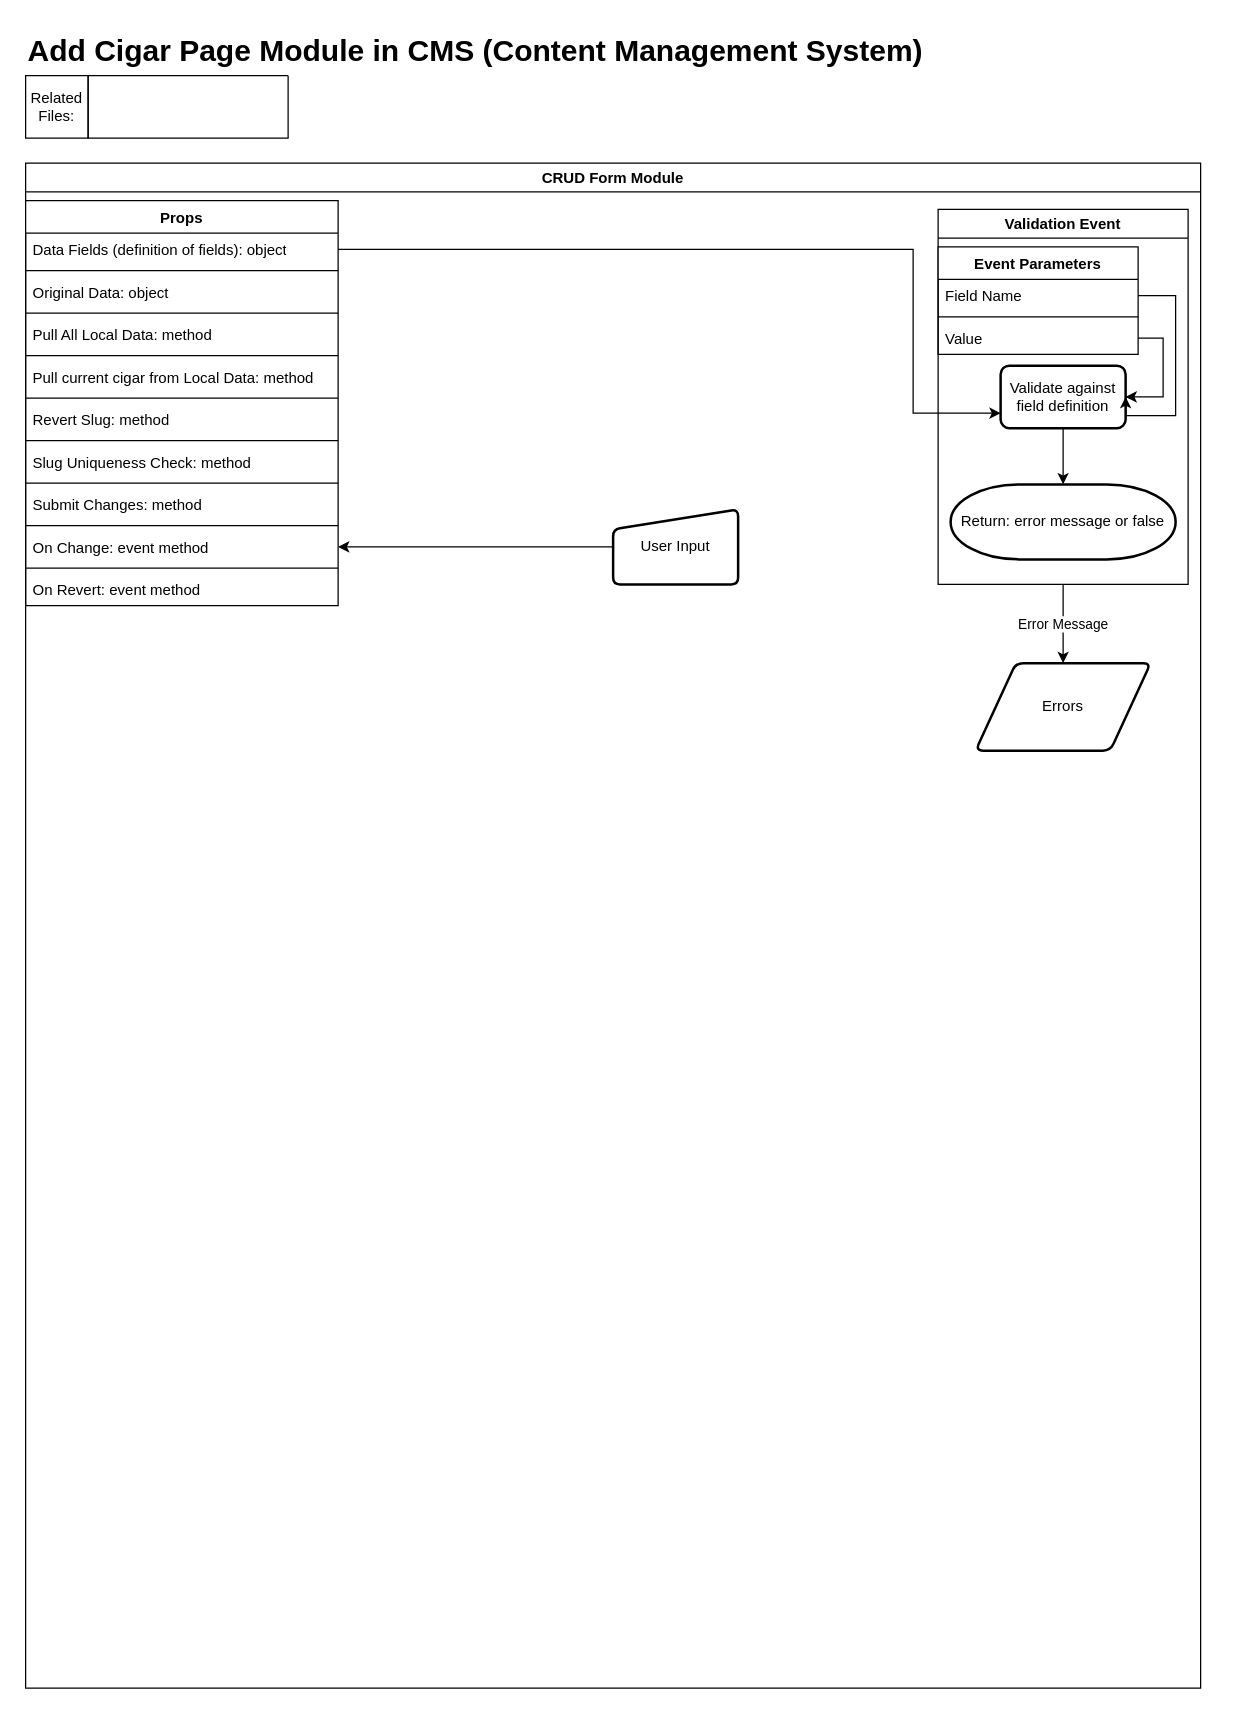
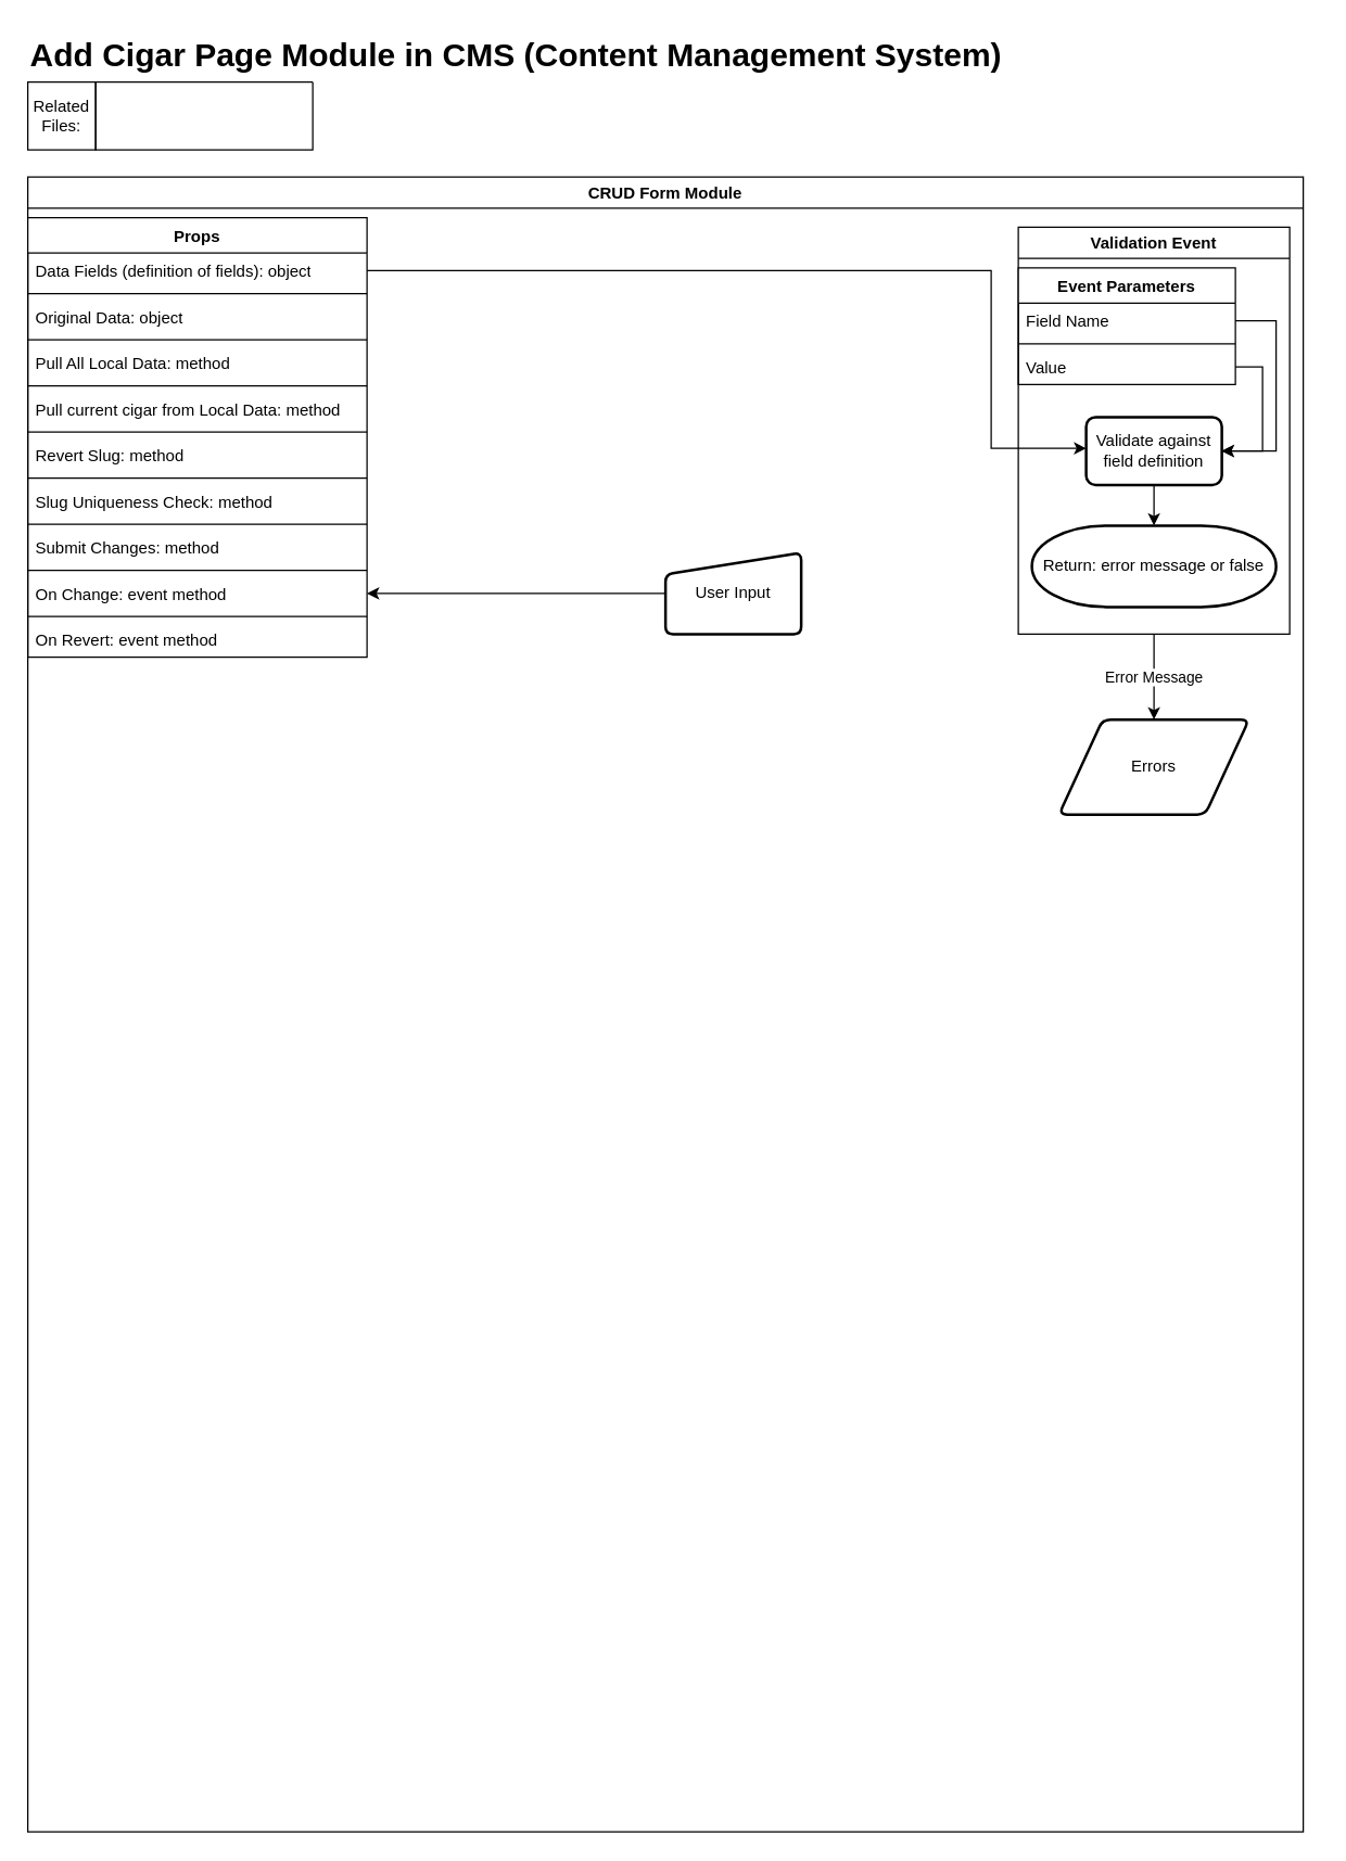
  <mxCell id="0" />
  <mxCell id="1" parent="0" />
  <mxCell id="2" value="&lt;h1 style=&quot;margin-top: 0px;&quot;&gt;Add Cigar Page Module in CMS (Content Management System)&lt;/h1&gt;" style="text;html=1;whiteSpace=wrap;overflow=hidden;rounded=0;" parent="1" vertex="1"><mxGeometry x="20" y="20" width="950" height="40" as="geometry" /></mxCell>
  <mxCell id="3" value="Related Files:" style="whiteSpace=wrap;html=1;aspect=fixed;" parent="1" vertex="1"><mxGeometry x="20" y="60" width="50" height="50" as="geometry" /></mxCell>
  <mxCell id="4" value="" style="swimlane;startSize=0;" parent="1" vertex="1"><mxGeometry x="70" y="60" width="160" height="50" as="geometry"><mxRectangle x="60" y="50" width="50" height="40" as="alternateBounds" /></mxGeometry></mxCell>
  <mxCell id="5" value="CRUD Form Module" style="swimlane;whiteSpace=wrap;html=1;" parent="1" vertex="1"><mxGeometry x="20" y="130" width="940" height="1220" as="geometry"><mxRectangle x="10" y="210" width="140" height="30" as="alternateBounds" /></mxGeometry></mxCell>
  <mxCell id="6" value="Props" style="swimlane;fontStyle=1;align=center;verticalAlign=top;childLayout=stackLayout;horizontal=1;startSize=26;horizontalStack=0;resizeParent=1;resizeParentMax=0;resizeLast=0;collapsible=1;marginBottom=0;whiteSpace=wrap;html=1;" parent="5" vertex="1"><mxGeometry y="30" width="250" height="324" as="geometry" /></mxCell>
  <mxCell id="7" value="Data Fields (definition of fields): object" style="text;strokeColor=none;fillColor=none;align=left;verticalAlign=top;spacingLeft=4;spacingRight=4;overflow=hidden;rotatable=0;points=[[0,0.5],[1,0.5]];portConstraint=eastwest;whiteSpace=wrap;html=1;" parent="6" vertex="1"><mxGeometry y="26" width="250" height="26" as="geometry" /></mxCell>
  <mxCell id="8" value="" style="line;strokeWidth=1;fillColor=none;align=left;verticalAlign=middle;spacingTop=-1;spacingLeft=3;spacingRight=3;rotatable=0;labelPosition=right;points=[];portConstraint=eastwest;strokeColor=inherit;" parent="6" vertex="1"><mxGeometry y="52" width="250" height="8" as="geometry" /></mxCell>
  <mxCell id="9" value="Original Data: object" style="text;strokeColor=none;fillColor=none;align=left;verticalAlign=top;spacingLeft=4;spacingRight=4;overflow=hidden;rotatable=0;points=[[0,0.5],[1,0.5]];portConstraint=eastwest;whiteSpace=wrap;html=1;" parent="6" vertex="1"><mxGeometry y="60" width="250" height="26" as="geometry" /></mxCell>
  <mxCell id="10" value="" style="line;strokeWidth=1;fillColor=none;align=left;verticalAlign=middle;spacingTop=-1;spacingLeft=3;spacingRight=3;rotatable=0;labelPosition=right;points=[];portConstraint=eastwest;strokeColor=inherit;" parent="6" vertex="1"><mxGeometry y="86" width="250" height="8" as="geometry" /></mxCell>
  <mxCell id="11" value="Pull All Local Data: method" style="text;strokeColor=none;fillColor=none;align=left;verticalAlign=top;spacingLeft=4;spacingRight=4;overflow=hidden;rotatable=0;points=[[0,0.5],[1,0.5]];portConstraint=eastwest;whiteSpace=wrap;html=1;" parent="6" vertex="1"><mxGeometry y="94" width="250" height="26" as="geometry" /></mxCell>
  <mxCell id="12" value="" style="line;strokeWidth=1;fillColor=none;align=left;verticalAlign=middle;spacingTop=-1;spacingLeft=3;spacingRight=3;rotatable=0;labelPosition=right;points=[];portConstraint=eastwest;strokeColor=inherit;" parent="6" vertex="1"><mxGeometry y="120" width="250" height="8" as="geometry" /></mxCell>
  <mxCell id="13" value="Pull current cigar from Local Data: method" style="text;strokeColor=none;fillColor=none;align=left;verticalAlign=top;spacingLeft=4;spacingRight=4;overflow=hidden;rotatable=0;points=[[0,0.5],[1,0.5]];portConstraint=eastwest;whiteSpace=wrap;html=1;" parent="6" vertex="1"><mxGeometry y="128" width="250" height="26" as="geometry" /></mxCell>
  <mxCell id="14" value="" style="line;strokeWidth=1;fillColor=none;align=left;verticalAlign=middle;spacingTop=-1;spacingLeft=3;spacingRight=3;rotatable=0;labelPosition=right;points=[];portConstraint=eastwest;strokeColor=inherit;" parent="6" vertex="1"><mxGeometry y="154" width="250" height="8" as="geometry" /></mxCell>
  <mxCell id="15" value="Revert Slug: method" style="text;strokeColor=none;fillColor=none;align=left;verticalAlign=top;spacingLeft=4;spacingRight=4;overflow=hidden;rotatable=0;points=[[0,0.5],[1,0.5]];portConstraint=eastwest;whiteSpace=wrap;html=1;" parent="6" vertex="1"><mxGeometry y="162" width="250" height="26" as="geometry" /></mxCell>
  <mxCell id="16" value="" style="line;strokeWidth=1;fillColor=none;align=left;verticalAlign=middle;spacingTop=-1;spacingLeft=3;spacingRight=3;rotatable=0;labelPosition=right;points=[];portConstraint=eastwest;strokeColor=inherit;" parent="6" vertex="1"><mxGeometry y="188" width="250" height="8" as="geometry" /></mxCell>
  <mxCell id="17" value="Slug Uniqueness Check: method" style="text;strokeColor=none;fillColor=none;align=left;verticalAlign=top;spacingLeft=4;spacingRight=4;overflow=hidden;rotatable=0;points=[[0,0.5],[1,0.5]];portConstraint=eastwest;whiteSpace=wrap;html=1;" parent="6" vertex="1"><mxGeometry y="196" width="250" height="26" as="geometry" /></mxCell>
  <mxCell id="18" value="" style="line;strokeWidth=1;fillColor=none;align=left;verticalAlign=middle;spacingTop=-1;spacingLeft=3;spacingRight=3;rotatable=0;labelPosition=right;points=[];portConstraint=eastwest;strokeColor=inherit;" parent="6" vertex="1"><mxGeometry y="222" width="250" height="8" as="geometry" /></mxCell>
  <mxCell id="19" value="Submit Changes: method" style="text;strokeColor=none;fillColor=none;align=left;verticalAlign=top;spacingLeft=4;spacingRight=4;overflow=hidden;rotatable=0;points=[[0,0.5],[1,0.5]];portConstraint=eastwest;whiteSpace=wrap;html=1;" parent="6" vertex="1"><mxGeometry y="230" width="250" height="26" as="geometry" /></mxCell>
  <mxCell id="20" value="" style="line;strokeWidth=1;fillColor=none;align=left;verticalAlign=middle;spacingTop=-1;spacingLeft=3;spacingRight=3;rotatable=0;labelPosition=right;points=[];portConstraint=eastwest;strokeColor=inherit;" parent="6" vertex="1"><mxGeometry y="256" width="250" height="8" as="geometry" /></mxCell>
  <mxCell id="21" value="On Change: event method" style="text;strokeColor=none;fillColor=none;align=left;verticalAlign=top;spacingLeft=4;spacingRight=4;overflow=hidden;rotatable=0;points=[[0,0.5],[1,0.5]];portConstraint=eastwest;whiteSpace=wrap;html=1;" parent="6" vertex="1"><mxGeometry y="264" width="250" height="26" as="geometry" /></mxCell>
  <mxCell id="22" value="" style="line;strokeWidth=1;fillColor=none;align=left;verticalAlign=middle;spacingTop=-1;spacingLeft=3;spacingRight=3;rotatable=0;labelPosition=right;points=[];portConstraint=eastwest;strokeColor=inherit;" parent="6" vertex="1"><mxGeometry y="290" width="250" height="8" as="geometry" /></mxCell>
  <mxCell id="23" value="On Revert: event method" style="text;strokeColor=none;fillColor=none;align=left;verticalAlign=top;spacingLeft=4;spacingRight=4;overflow=hidden;rotatable=0;points=[[0,0.5],[1,0.5]];portConstraint=eastwest;whiteSpace=wrap;html=1;" parent="6" vertex="1"><mxGeometry y="298" width="250" height="26" as="geometry" /></mxCell>
  <mxCell id="24" style="edgeStyle=orthogonalEdgeStyle;rounded=0;orthogonalLoop=1;jettySize=auto;html=1;entryX=1;entryY=0.5;entryDx=0;entryDy=0;" edge="1" parent="5" source="25" target="21"><mxGeometry relative="1" as="geometry" /></mxCell>
  <mxCell id="25" value="User Input" style="html=1;strokeWidth=2;shape=manualInput;whiteSpace=wrap;rounded=1;size=16;arcSize=11;" vertex="1" parent="5"><mxGeometry x="470" y="277" width="100" height="60" as="geometry" /></mxCell>
  <mxCell id="26" value="Error Message" style="edgeStyle=orthogonalEdgeStyle;rounded=0;orthogonalLoop=1;jettySize=auto;html=1;entryX=0.5;entryY=0;entryDx=0;entryDy=0;" edge="1" parent="5" source="27" target="37"><mxGeometry relative="1" as="geometry" /></mxCell>
  <mxCell id="27" value="Validation Event" style="swimlane;whiteSpace=wrap;html=1;" vertex="1" parent="5"><mxGeometry x="730" y="37" width="200" height="300" as="geometry" /></mxCell>
  <mxCell id="28" value="Event Parameters" style="swimlane;fontStyle=1;align=center;verticalAlign=top;childLayout=stackLayout;horizontal=1;startSize=26;horizontalStack=0;resizeParent=1;resizeParentMax=0;resizeLast=0;collapsible=1;marginBottom=0;whiteSpace=wrap;html=1;" vertex="1" parent="27"><mxGeometry y="30" width="160" height="86" as="geometry" /></mxCell>
  <mxCell id="29" value="Field Name" style="text;strokeColor=none;fillColor=none;align=left;verticalAlign=top;spacingLeft=4;spacingRight=4;overflow=hidden;rotatable=0;points=[[0,0.5],[1,0.5]];portConstraint=eastwest;whiteSpace=wrap;html=1;" vertex="1" parent="28"><mxGeometry y="26" width="160" height="26" as="geometry" /></mxCell>
  <mxCell id="30" value="" style="line;strokeWidth=1;fillColor=none;align=left;verticalAlign=middle;spacingTop=-1;spacingLeft=3;spacingRight=3;rotatable=0;labelPosition=right;points=[];portConstraint=eastwest;strokeColor=inherit;" vertex="1" parent="28"><mxGeometry y="52" width="160" height="8" as="geometry" /></mxCell>
  <mxCell id="31" value="Value" style="text;strokeColor=none;fillColor=none;align=left;verticalAlign=top;spacingLeft=4;spacingRight=4;overflow=hidden;rotatable=0;points=[[0,0.5],[1,0.5]];portConstraint=eastwest;whiteSpace=wrap;html=1;" vertex="1" parent="28"><mxGeometry y="60" width="160" height="26" as="geometry" /></mxCell>
- <mxCell id="32" value="Validate against field definition" style="rounded=1;whiteSpace=wrap;html=1;absoluteArcSize=1;arcSize=14;strokeWidth=2;" vertex="1" parent="27"><mxGeometry x="50" y="125" width="100" height="50" as="geometry" /></mxCell>
+ <mxCell id="32" value="Validate against field definition" style="rounded=1;whiteSpace=wrap;html=1;absoluteArcSize=1;arcSize=14;strokeWidth=2;" vertex="1" parent="27"><mxGeometry x="50" y="140" width="100" height="50" as="geometry" /></mxCell>
  <mxCell id="33" style="edgeStyle=orthogonalEdgeStyle;rounded=0;orthogonalLoop=1;jettySize=auto;html=1;entryX=1;entryY=0.5;entryDx=0;entryDy=0;exitX=1;exitY=0.5;exitDx=0;exitDy=0;" edge="1" parent="27" source="29" target="32"><mxGeometry relative="1" as="geometry"><Array as="points"><mxPoint x="190" y="69" /><mxPoint x="190" y="165" /></Array></mxGeometry></mxCell>
  <mxCell id="34" style="edgeStyle=orthogonalEdgeStyle;rounded=0;orthogonalLoop=1;jettySize=auto;html=1;entryX=1;entryY=0.5;entryDx=0;entryDy=0;exitX=1;exitY=0.5;exitDx=0;exitDy=0;" edge="1" parent="27" source="31" target="32"><mxGeometry relative="1" as="geometry" /></mxCell>
  <mxCell id="35" value="Return: error message or false" style="strokeWidth=2;html=1;shape=mxgraph.flowchart.terminator;whiteSpace=wrap;" vertex="1" parent="27"><mxGeometry x="10" y="220" width="180" height="60" as="geometry" /></mxCell>
  <mxCell id="36" style="edgeStyle=orthogonalEdgeStyle;rounded=0;orthogonalLoop=1;jettySize=auto;html=1;entryX=0.5;entryY=0;entryDx=0;entryDy=0;entryPerimeter=0;" edge="1" parent="27" source="32" target="35"><mxGeometry relative="1" as="geometry" /></mxCell>
  <mxCell id="37" value="Errors" style="shape=parallelogram;html=1;strokeWidth=2;perimeter=parallelogramPerimeter;whiteSpace=wrap;rounded=1;arcSize=12;size=0.23;" vertex="1" parent="5"><mxGeometry x="760" y="400" width="140" height="70" as="geometry" /></mxCell>
  <mxCell id="38" style="edgeStyle=orthogonalEdgeStyle;rounded=0;orthogonalLoop=1;jettySize=auto;html=1;" edge="1" parent="5" source="7" target="32"><mxGeometry relative="1" as="geometry"><mxPoint x="620.0" y="490" as="targetPoint" /><Array as="points"><mxPoint x="710" y="69" /><mxPoint x="710" y="200" /></Array></mxGeometry></mxCell>
